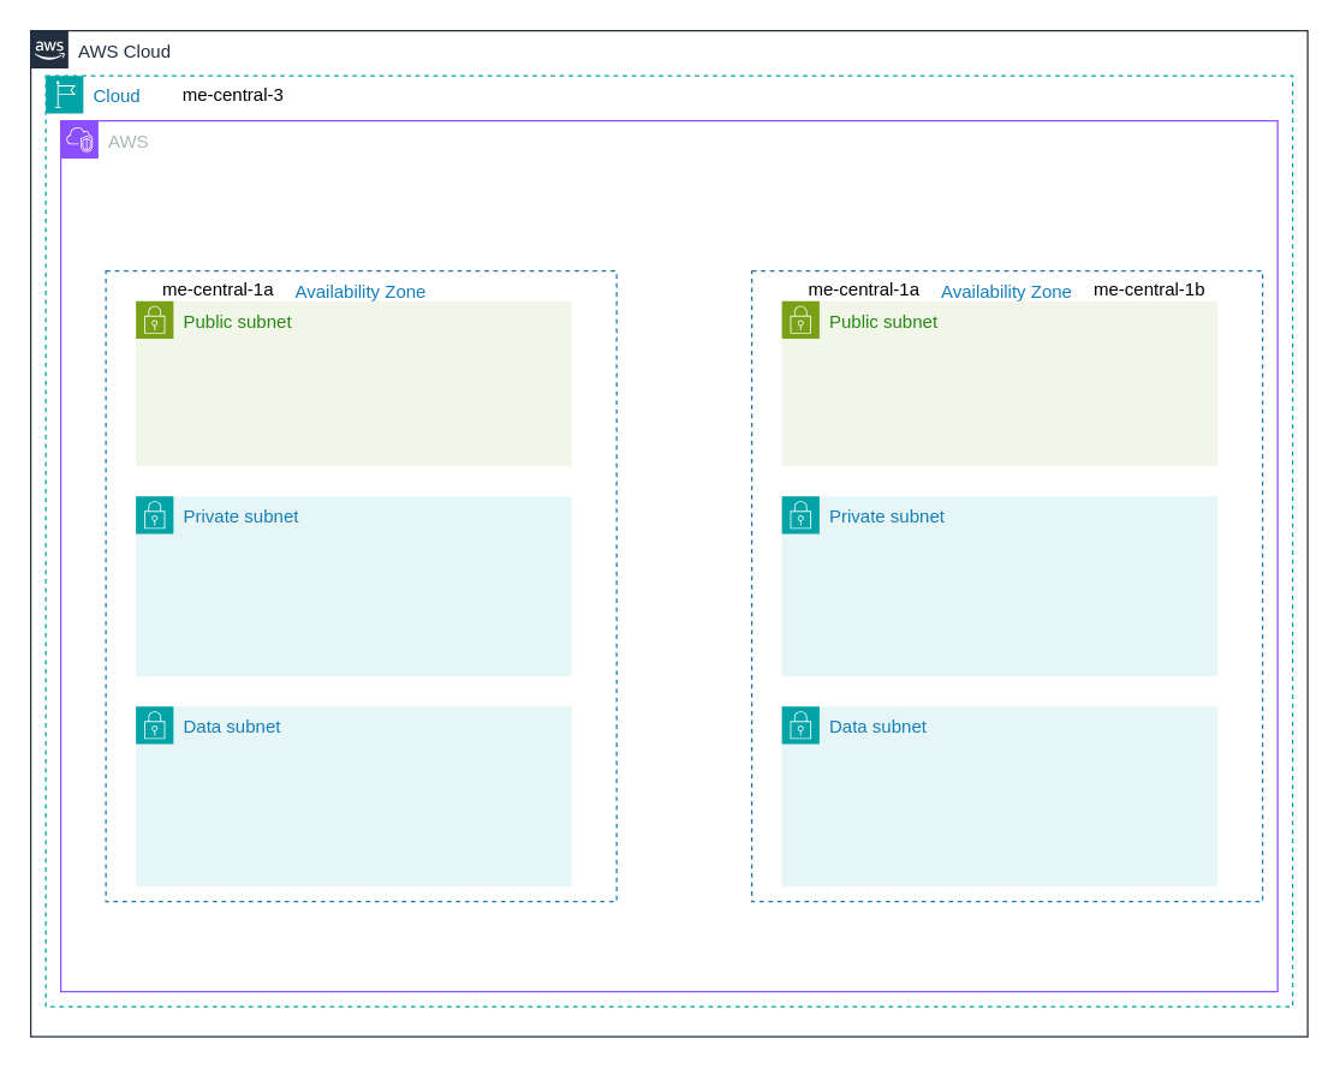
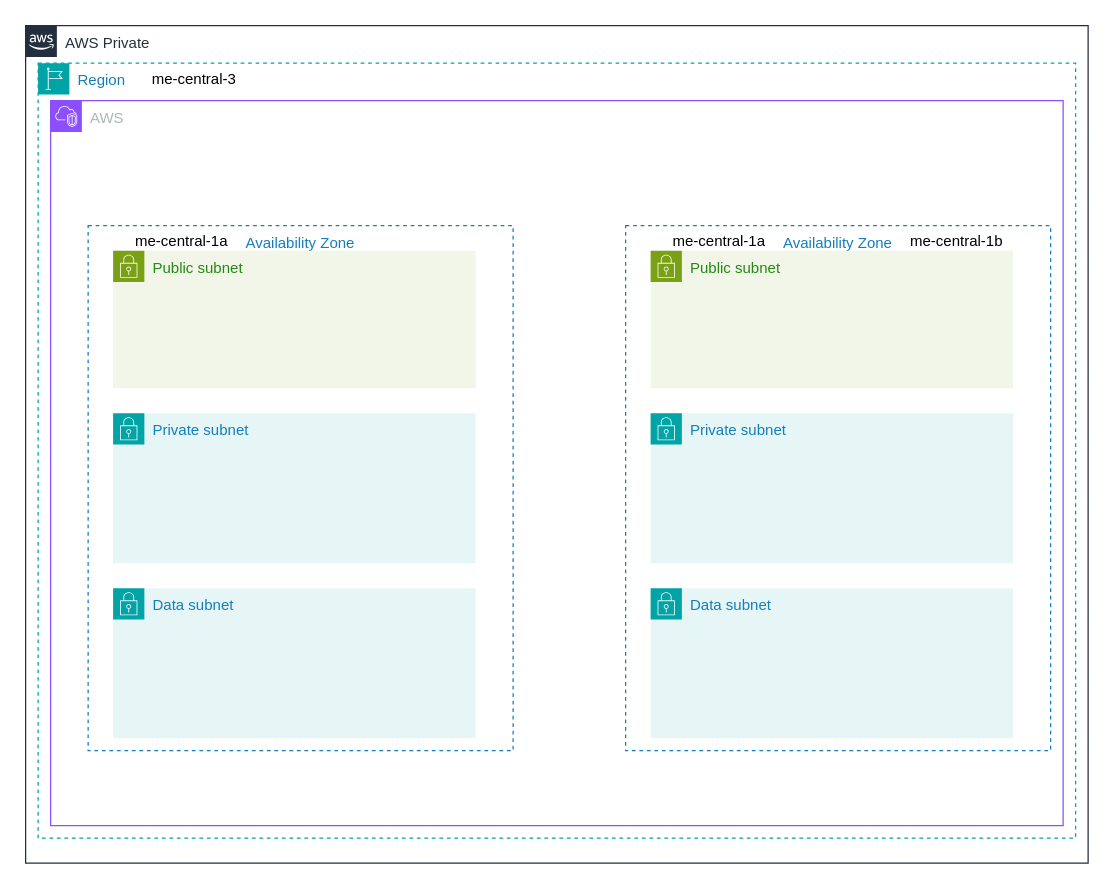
  <mxCell id="0" />
  <mxCell id="1" parent="0" />
- <mxCell id="2" value="AWS Cloud" style="points=[[0,0],[0.25,0],[0.5,0],[0.75,0],[1,0],[1,0.25],[1,0.5],[1,0.75],[1,1],[0.75,1],[0.5,1],[0.25,1],[0,1],[0,0.75],[0,0.5],[0,0.25]];outlineConnect=0;gradientColor=none;html=1;whiteSpace=wrap;fontSize=12;fontStyle=0;container=1;pointerEvents=0;collapsible=0;recursiveResize=0;shape=mxgraph.aws4.group;grIcon=mxgraph.aws4.group_aws_cloud_alt;strokeColor=#232F3E;fillColor=none;verticalAlign=top;align=left;spacingLeft=30;fontColor=#232F3E;dashed=0;" parent="1" vertex="1"><mxGeometry x="20" y="20" width="850" height="670" as="geometry" /></mxCell>
- <mxCell id="3" value="Cloud" style="points=[[0,0],[0.25,0],[0.5,0],[0.75,0],[1,0],[1,0.25],[1,0.5],[1,0.75],[1,1],[0.75,1],[0.5,1],[0.25,1],[0,1],[0,0.75],[0,0.5],[0,0.25]];outlineConnect=0;gradientColor=none;html=1;whiteSpace=wrap;fontSize=12;fontStyle=0;container=1;pointerEvents=0;collapsible=0;recursiveResize=0;shape=mxgraph.aws4.group;grIcon=mxgraph.aws4.group_region;strokeColor=#00A4A6;fillColor=none;verticalAlign=top;align=left;spacingLeft=30;fontColor=#147EBA;dashed=1;" parent="2" vertex="1"><mxGeometry x="10" y="30" width="830" height="620" as="geometry" /></mxCell>
+ <mxCell id="2" value="AWS Private" style="points=[[0,0],[0.25,0],[0.5,0],[0.75,0],[1,0],[1,0.25],[1,0.5],[1,0.75],[1,1],[0.75,1],[0.5,1],[0.25,1],[0,1],[0,0.75],[0,0.5],[0,0.25]];outlineConnect=0;gradientColor=none;html=1;whiteSpace=wrap;fontSize=12;fontStyle=0;container=1;pointerEvents=0;collapsible=0;recursiveResize=0;shape=mxgraph.aws4.group;grIcon=mxgraph.aws4.group_aws_cloud_alt;strokeColor=#232F3E;fillColor=none;verticalAlign=top;align=left;spacingLeft=30;fontColor=#232F3E;dashed=0;" parent="1" vertex="1"><mxGeometry x="20" y="20" width="850" height="670" as="geometry" /></mxCell>
+ <mxCell id="3" value="Region" style="points=[[0,0],[0.25,0],[0.5,0],[0.75,0],[1,0],[1,0.25],[1,0.5],[1,0.75],[1,1],[0.75,1],[0.5,1],[0.25,1],[0,1],[0,0.75],[0,0.5],[0,0.25]];outlineConnect=0;gradientColor=none;html=1;whiteSpace=wrap;fontSize=12;fontStyle=0;container=1;pointerEvents=0;collapsible=0;recursiveResize=0;shape=mxgraph.aws4.group;grIcon=mxgraph.aws4.group_region;strokeColor=#00A4A6;fillColor=none;verticalAlign=top;align=left;spacingLeft=30;fontColor=#147EBA;dashed=1;" parent="2" vertex="1"><mxGeometry x="10" y="30" width="830" height="620" as="geometry" /></mxCell>
  <mxCell id="4" value="me-central-3&lt;div&gt;&lt;br&gt;&lt;/div&gt;" style="text;html=1;whiteSpace=wrap;strokeColor=none;fillColor=none;align=center;verticalAlign=middle;rounded=0;" parent="3" vertex="1"><mxGeometry x="70" y="10" width="110" height="20" as="geometry" /></mxCell>
  <mxCell id="5" value="Availability Zone" style="fillColor=none;strokeColor=#147EBA;dashed=1;verticalAlign=top;fontStyle=0;fontColor=#147EBA;whiteSpace=wrap;html=1;" vertex="1" parent="3"><mxGeometry x="40" y="130" width="340" height="420" as="geometry" /></mxCell>
  <mxCell id="6" value="me-central-1a&lt;div&gt;&lt;br&gt;&lt;/div&gt;" style="text;html=1;whiteSpace=wrap;strokeColor=none;fillColor=none;align=center;verticalAlign=middle;rounded=0;" vertex="1" parent="3"><mxGeometry x="60" y="140" width="110" height="20" as="geometry" /></mxCell>
  <mxCell id="7" value="me-central-1b&lt;div&gt;&lt;br&gt;&lt;/div&gt;" style="text;html=1;whiteSpace=wrap;strokeColor=none;fillColor=none;align=center;verticalAlign=middle;rounded=0;" vertex="1" parent="3"><mxGeometry x="680" y="140" width="110" height="20" as="geometry" /></mxCell>
  <mxCell id="8" value="Private subnet" style="points=[[0,0],[0.25,0],[0.5,0],[0.75,0],[1,0],[1,0.25],[1,0.5],[1,0.75],[1,1],[0.75,1],[0.5,1],[0.25,1],[0,1],[0,0.75],[0,0.5],[0,0.25]];outlineConnect=0;gradientColor=none;html=1;whiteSpace=wrap;fontSize=12;fontStyle=0;container=1;pointerEvents=0;collapsible=0;recursiveResize=0;shape=mxgraph.aws4.group;grIcon=mxgraph.aws4.group_security_group;grStroke=0;strokeColor=#00A4A6;fillColor=#E6F6F7;verticalAlign=top;align=left;spacingLeft=30;fontColor=#147EBA;dashed=0;" vertex="1" parent="3"><mxGeometry x="60" y="280" width="290" height="120" as="geometry" /></mxCell>
  <mxCell id="9" value="Public subnet" style="points=[[0,0],[0.25,0],[0.5,0],[0.75,0],[1,0],[1,0.25],[1,0.5],[1,0.75],[1,1],[0.75,1],[0.5,1],[0.25,1],[0,1],[0,0.75],[0,0.5],[0,0.25]];outlineConnect=0;gradientColor=none;html=1;whiteSpace=wrap;fontSize=12;fontStyle=0;container=1;pointerEvents=0;collapsible=0;recursiveResize=0;shape=mxgraph.aws4.group;grIcon=mxgraph.aws4.group_security_group;grStroke=0;strokeColor=#7AA116;fillColor=#F2F6E8;verticalAlign=top;align=left;spacingLeft=30;fontColor=#248814;dashed=0;" vertex="1" parent="3"><mxGeometry x="60" y="150" width="290" height="110" as="geometry" /></mxCell>
  <mxCell id="10" value="Data subnet&lt;div&gt;&lt;br&gt;&lt;/div&gt;" style="points=[[0,0],[0.25,0],[0.5,0],[0.75,0],[1,0],[1,0.25],[1,0.5],[1,0.75],[1,1],[0.75,1],[0.5,1],[0.25,1],[0,1],[0,0.75],[0,0.5],[0,0.25]];outlineConnect=0;gradientColor=none;html=1;whiteSpace=wrap;fontSize=12;fontStyle=0;container=1;pointerEvents=0;collapsible=0;recursiveResize=0;shape=mxgraph.aws4.group;grIcon=mxgraph.aws4.group_security_group;grStroke=0;strokeColor=#00A4A6;fillColor=#E6F6F7;verticalAlign=top;align=left;spacingLeft=30;fontColor=#147EBA;dashed=0;" vertex="1" parent="3"><mxGeometry x="60" y="420" width="290" height="120" as="geometry" /></mxCell>
  <mxCell id="11" value="Availability Zone" style="fillColor=none;strokeColor=#147EBA;dashed=1;verticalAlign=top;fontStyle=0;fontColor=#147EBA;whiteSpace=wrap;html=1;" vertex="1" parent="3"><mxGeometry x="470" y="130" width="340" height="420" as="geometry" /></mxCell>
  <mxCell id="12" value="me-central-1a&lt;div&gt;&lt;br&gt;&lt;/div&gt;" style="text;html=1;whiteSpace=wrap;strokeColor=none;fillColor=none;align=center;verticalAlign=middle;rounded=0;" vertex="1" parent="3"><mxGeometry x="490" y="140" width="110" height="20" as="geometry" /></mxCell>
  <mxCell id="13" value="Private subnet" style="points=[[0,0],[0.25,0],[0.5,0],[0.75,0],[1,0],[1,0.25],[1,0.5],[1,0.75],[1,1],[0.75,1],[0.5,1],[0.25,1],[0,1],[0,0.75],[0,0.5],[0,0.25]];outlineConnect=0;gradientColor=none;html=1;whiteSpace=wrap;fontSize=12;fontStyle=0;container=1;pointerEvents=0;collapsible=0;recursiveResize=0;shape=mxgraph.aws4.group;grIcon=mxgraph.aws4.group_security_group;grStroke=0;strokeColor=#00A4A6;fillColor=#E6F6F7;verticalAlign=top;align=left;spacingLeft=30;fontColor=#147EBA;dashed=0;" vertex="1" parent="3"><mxGeometry x="490" y="280" width="290" height="120" as="geometry" /></mxCell>
  <mxCell id="14" value="Public subnet" style="points=[[0,0],[0.25,0],[0.5,0],[0.75,0],[1,0],[1,0.25],[1,0.5],[1,0.75],[1,1],[0.75,1],[0.5,1],[0.25,1],[0,1],[0,0.75],[0,0.5],[0,0.25]];outlineConnect=0;gradientColor=none;html=1;whiteSpace=wrap;fontSize=12;fontStyle=0;container=1;pointerEvents=0;collapsible=0;recursiveResize=0;shape=mxgraph.aws4.group;grIcon=mxgraph.aws4.group_security_group;grStroke=0;strokeColor=#7AA116;fillColor=#F2F6E8;verticalAlign=top;align=left;spacingLeft=30;fontColor=#248814;dashed=0;" vertex="1" parent="3"><mxGeometry x="490" y="150" width="290" height="110" as="geometry" /></mxCell>
  <mxCell id="15" value="Data subnet&lt;div&gt;&lt;br&gt;&lt;/div&gt;" style="points=[[0,0],[0.25,0],[0.5,0],[0.75,0],[1,0],[1,0.25],[1,0.5],[1,0.75],[1,1],[0.75,1],[0.5,1],[0.25,1],[0,1],[0,0.75],[0,0.5],[0,0.25]];outlineConnect=0;gradientColor=none;html=1;whiteSpace=wrap;fontSize=12;fontStyle=0;container=1;pointerEvents=0;collapsible=0;recursiveResize=0;shape=mxgraph.aws4.group;grIcon=mxgraph.aws4.group_security_group;grStroke=0;strokeColor=#00A4A6;fillColor=#E6F6F7;verticalAlign=top;align=left;spacingLeft=30;fontColor=#147EBA;dashed=0;" vertex="1" parent="3"><mxGeometry x="490" y="420" width="290" height="120" as="geometry" /></mxCell>
  <mxCell id="16" value="AWS" style="points=[[0,0],[0.25,0],[0.5,0],[0.75,0],[1,0],[1,0.25],[1,0.5],[1,0.75],[1,1],[0.75,1],[0.5,1],[0.25,1],[0,1],[0,0.75],[0,0.5],[0,0.25]];outlineConnect=0;gradientColor=none;html=1;whiteSpace=wrap;fontSize=12;fontStyle=0;container=1;pointerEvents=0;collapsible=0;recursiveResize=0;shape=mxgraph.aws4.group;grIcon=mxgraph.aws4.group_vpc2;strokeColor=#8C4FFF;fillColor=none;verticalAlign=top;align=left;spacingLeft=30;fontColor=#AAB7B8;dashed=0;" vertex="1" parent="1"><mxGeometry x="40" y="80" width="810" height="580" as="geometry" /></mxCell>
